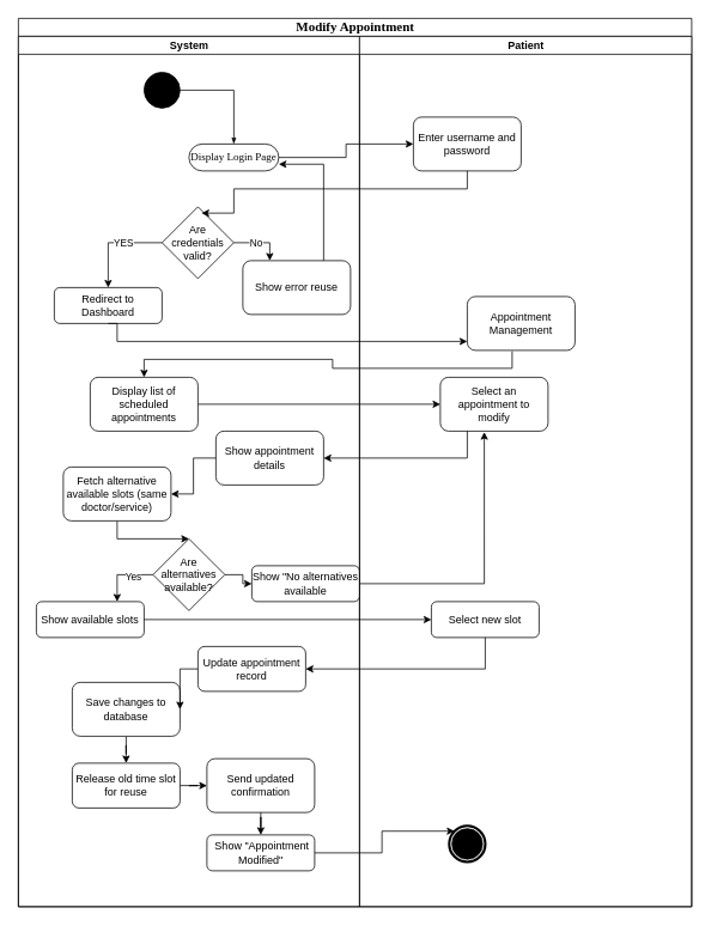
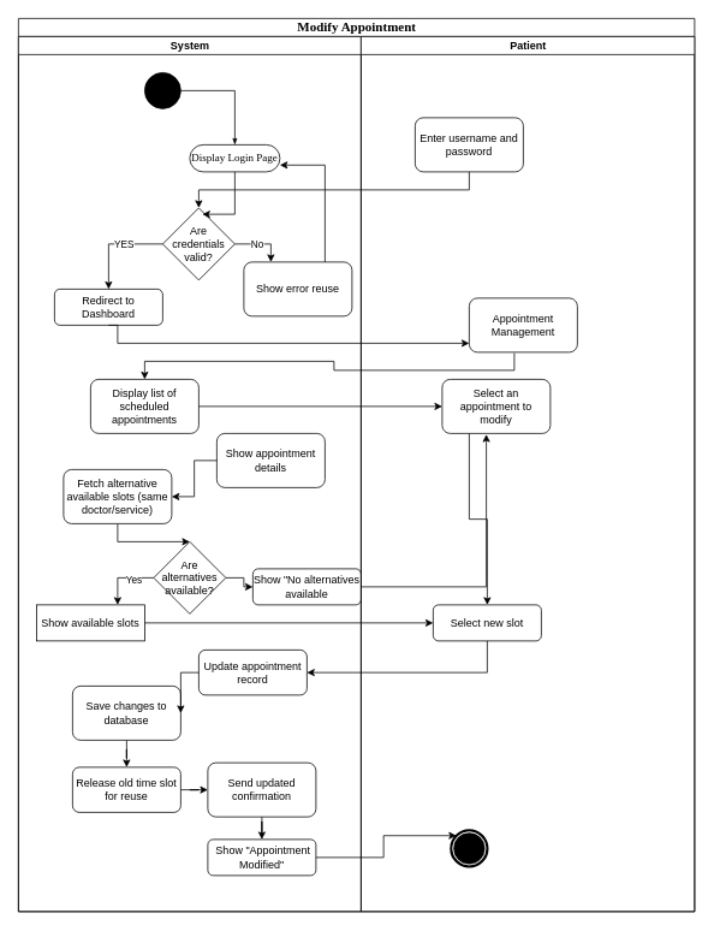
  <mxCell id="0" />
  <mxCell id="1" parent="0" />
  <mxCell id="2" value="&lt;span style=&quot;font-size:11.0pt;line-height:107%;&lt;br/&gt;font-family:&amp;quot;Arial&amp;quot;,sans-serif;mso-fareast-font-family:Calibri;mso-fareast-theme-font:&lt;br/&gt;minor-latin;mso-ansi-language:EN-US;mso-fareast-language:EN-US;mso-bidi-language:&lt;br/&gt;AR-SA&quot;&gt;Modify Appointment&lt;/span&gt;" style="swimlane;html=1;childLayout=stackLayout;startSize=20;rounded=0;shadow=0;comic=0;labelBackgroundColor=none;strokeWidth=1;fontFamily=Verdana;fontSize=12;align=center;" parent="1" vertex="1"><mxGeometry x="20" y="20" width="750" height="990" as="geometry" /></mxCell>
  <mxCell id="3" value="System" style="swimlane;html=1;startSize=20;" parent="2" vertex="1"><mxGeometry y="20" width="380" height="970" as="geometry" /></mxCell>
  <mxCell id="4" value="" style="ellipse;whiteSpace=wrap;html=1;rounded=0;shadow=0;comic=0;labelBackgroundColor=none;strokeWidth=1;fillColor=#000000;fontFamily=Verdana;fontSize=12;align=center;" vertex="1" parent="3"><mxGeometry x="140" y="40" width="40" height="40" as="geometry" /></mxCell>
  <mxCell id="5" value="Display Login Page" style="rounded=1;whiteSpace=wrap;html=1;shadow=0;comic=0;labelBackgroundColor=none;strokeWidth=1;fontFamily=Verdana;fontSize=12;align=center;arcSize=50;" vertex="1" parent="3"><mxGeometry x="190" y="120" width="100" height="30" as="geometry" /></mxCell>
  <mxCell id="6" style="edgeStyle=orthogonalEdgeStyle;rounded=0;html=1;labelBackgroundColor=none;startArrow=none;startFill=0;startSize=5;endArrow=classicThin;endFill=1;endSize=5;jettySize=auto;orthogonalLoop=1;strokeWidth=1;fontFamily=Verdana;fontSize=12" edge="1" parent="3" source="4" target="5"><mxGeometry relative="1" as="geometry" /></mxCell>
  <mxCell id="7" value="Are credentials valid?" style="rhombus;whiteSpace=wrap;html=1;" vertex="1" parent="3"><mxGeometry x="160" y="190" width="80" height="80" as="geometry" /></mxCell>
  <mxCell id="8" value="Redirect to Dashboard" style="rounded=1;whiteSpace=wrap;html=1;" vertex="1" parent="3"><mxGeometry x="40" y="280" width="120" height="40" as="geometry" /></mxCell>
  <mxCell id="9" style="edgeStyle=orthogonalEdgeStyle;rounded=0;orthogonalLoop=1;jettySize=auto;html=1;exitX=0;exitY=0.5;exitDx=0;exitDy=0;" edge="1" parent="3" source="7" target="8"><mxGeometry relative="1" as="geometry"><mxPoint x="240" y="340" as="targetPoint" /></mxGeometry></mxCell>
  <mxCell id="10" value="YES" style="edgeLabel;html=1;align=center;verticalAlign=middle;resizable=0;points=[];" vertex="1" connectable="0" parent="9"><mxGeometry x="-0.2" relative="1" as="geometry"><mxPoint as="offset" /></mxGeometry></mxCell>
  <mxCell id="11" style="edgeStyle=orthogonalEdgeStyle;rounded=0;orthogonalLoop=1;jettySize=auto;html=1;entryX=1;entryY=0.75;entryDx=0;entryDy=0;exitX=0.75;exitY=0;exitDx=0;exitDy=0;" edge="1" parent="3" source="12" target="5"><mxGeometry relative="1" as="geometry"><Array as="points"><mxPoint x="340" y="143" /></Array></mxGeometry></mxCell>
  <mxCell id="12" value="Show error reuse" style="rounded=1;whiteSpace=wrap;html=1;" vertex="1" parent="3"><mxGeometry x="250" y="250" width="120" height="60" as="geometry" /></mxCell>
  <mxCell id="13" style="edgeStyle=orthogonalEdgeStyle;rounded=0;orthogonalLoop=1;jettySize=auto;html=1;entryX=0.25;entryY=0;entryDx=0;entryDy=0;" edge="1" parent="3" source="7" target="12"><mxGeometry relative="1" as="geometry"><mxPoint x="260" y="340" as="targetPoint" /></mxGeometry></mxCell>
  <mxCell id="14" value="No" style="edgeLabel;html=1;align=center;verticalAlign=middle;resizable=0;points=[];" vertex="1" connectable="0" parent="13"><mxGeometry x="-0.2" relative="1" as="geometry"><mxPoint as="offset" /></mxGeometry></mxCell>
  <mxCell id="15" value="Display list of scheduled appointments" style="rounded=1;whiteSpace=wrap;html=1;" vertex="1" parent="3"><mxGeometry x="80" y="380" width="120" height="60" as="geometry" /></mxCell>
  <mxCell id="16" value="Show appointment details" style="rounded=1;whiteSpace=wrap;html=1;" vertex="1" parent="3"><mxGeometry x="220" y="440" width="120" height="60" as="geometry" /></mxCell>
  <mxCell id="17" style="edgeStyle=orthogonalEdgeStyle;rounded=0;orthogonalLoop=1;jettySize=auto;html=1;entryX=0.5;entryY=0;entryDx=0;entryDy=0;" edge="1" parent="3" source="18" target="20"><mxGeometry relative="1" as="geometry" /></mxCell>
  <mxCell id="18" value="Fetch alternative available slots (same doctor/service)" style="rounded=1;whiteSpace=wrap;html=1;" vertex="1" parent="3"><mxGeometry x="50" y="480" width="120" height="60" as="geometry" /></mxCell>
  <mxCell id="19" style="edgeStyle=orthogonalEdgeStyle;rounded=0;orthogonalLoop=1;jettySize=auto;html=1;" edge="1" parent="3" source="16" target="18"><mxGeometry relative="1" as="geometry"><mxPoint x="140" y="510" as="targetPoint" /></mxGeometry></mxCell>
  <mxCell id="20" value="Are alternatives available?" style="rhombus;whiteSpace=wrap;html=1;" vertex="1" parent="3"><mxGeometry x="150" y="560" width="80" height="80" as="geometry" /></mxCell>
- <mxCell id="21" value="Show available slots" style="rounded=1;whiteSpace=wrap;html=1;" vertex="1" parent="3"><mxGeometry x="20" y="630" width="120" height="40" as="geometry" /></mxCell>
+ <mxCell id="21" value="Show available slots" style="whiteSpace=wrap;html=1;rounded=0;" vertex="1" parent="3"><mxGeometry x="20" y="630" width="120" height="40" as="geometry" /></mxCell>
  <mxCell id="22" style="edgeStyle=orthogonalEdgeStyle;rounded=0;orthogonalLoop=1;jettySize=auto;html=1;entryX=0.75;entryY=0;entryDx=0;entryDy=0;" edge="1" parent="3" source="20" target="21"><mxGeometry relative="1" as="geometry"><mxPoint x="160" y="680" as="targetPoint" /></mxGeometry></mxCell>
  <mxCell id="23" value="Yes" style="edgeLabel;html=1;align=center;verticalAlign=middle;resizable=0;points=[];" vertex="1" connectable="0" parent="22"><mxGeometry x="-0.343" y="2" relative="1" as="geometry"><mxPoint as="offset" /></mxGeometry></mxCell>
  <mxCell id="24" value="Show &quot;No alternatives available" style="rounded=1;whiteSpace=wrap;html=1;" vertex="1" parent="3"><mxGeometry x="260" y="590" width="120" height="40" as="geometry" /></mxCell>
  <mxCell id="25" style="edgeStyle=orthogonalEdgeStyle;rounded=0;orthogonalLoop=1;jettySize=auto;html=1;" edge="1" parent="3" source="20" target="24"><mxGeometry relative="1" as="geometry"><mxPoint x="250" y="610" as="targetPoint" /></mxGeometry></mxCell>
  <mxCell id="26" value="Update appointment record" style="rounded=1;whiteSpace=wrap;html=1;" vertex="1" parent="3"><mxGeometry x="200" y="680" width="120" height="50" as="geometry" /></mxCell>
  <mxCell id="27" value="Release old time slot for reuse" style="rounded=1;whiteSpace=wrap;html=1;" vertex="1" parent="3"><mxGeometry x="60" y="810" width="120" height="50" as="geometry" /></mxCell>
  <mxCell id="28" value="Send updated confirmation" style="rounded=1;whiteSpace=wrap;html=1;" vertex="1" parent="3"><mxGeometry x="210" y="805" width="120" height="60" as="geometry" /></mxCell>
  <mxCell id="29" style="edgeStyle=orthogonalEdgeStyle;rounded=0;orthogonalLoop=1;jettySize=auto;html=1;" edge="1" parent="3" source="27" target="28"><mxGeometry relative="1" as="geometry"><mxPoint x="210" y="835" as="targetPoint" /></mxGeometry></mxCell>
  <mxCell id="30" value="&amp;nbsp;Show &quot;Appointment Modified&quot;" style="rounded=1;whiteSpace=wrap;html=1;" vertex="1" parent="3"><mxGeometry x="210" y="890" width="120" height="40" as="geometry" /></mxCell>
  <mxCell id="31" style="edgeStyle=orthogonalEdgeStyle;rounded=0;orthogonalLoop=1;jettySize=auto;html=1;" edge="1" parent="3" source="28" target="30"><mxGeometry relative="1" as="geometry"><mxPoint x="270" y="900" as="targetPoint" /></mxGeometry></mxCell>
  <mxCell id="32" value="Patient" style="swimlane;html=1;startSize=20;" vertex="1" parent="2"><mxGeometry x="380" y="20" width="370" height="970" as="geometry" /></mxCell>
  <mxCell id="33" value="" style="shape=mxgraph.bpmn.shape;html=1;verticalLabelPosition=bottom;labelBackgroundColor=#ffffff;verticalAlign=top;perimeter=ellipsePerimeter;outline=end;symbol=terminate;rounded=0;shadow=0;comic=0;strokeWidth=1;fontFamily=Verdana;fontSize=12;align=center;" vertex="1" parent="32"><mxGeometry x="100" y="880" width="40" height="40" as="geometry" /></mxCell>
  <mxCell id="34" value="Enter username and password" style="rounded=1;whiteSpace=wrap;html=1;" vertex="1" parent="32"><mxGeometry x="60" y="90" width="120" height="60" as="geometry" /></mxCell>
  <mxCell id="35" value="Appointment Management" style="rounded=1;whiteSpace=wrap;html=1;" vertex="1" parent="32"><mxGeometry x="120" y="290" width="120" height="60" as="geometry" /></mxCell>
  <mxCell id="36" value="Select an appointment to modify" style="rounded=1;whiteSpace=wrap;html=1;" vertex="1" parent="32"><mxGeometry x="90" y="380" width="120" height="60" as="geometry" /></mxCell>
  <mxCell id="37" value="Select new slot" style="rounded=1;whiteSpace=wrap;html=1;" vertex="1" parent="32"><mxGeometry x="80" y="630" width="120" height="40" as="geometry" /></mxCell>
- <mxCell id="38" style="edgeStyle=orthogonalEdgeStyle;rounded=0;orthogonalLoop=1;jettySize=auto;html=1;" edge="1" parent="2" source="5" target="34"><mxGeometry relative="1" as="geometry"><mxPoint x="420" y="155" as="targetPoint" /></mxGeometry></mxCell>
+ <mxCell id="38" style="edgeStyle=orthogonalEdgeStyle;rounded=0;orthogonalLoop=1;jettySize=auto;html=1;" edge="1" parent="2" source="5" target="7"><mxGeometry relative="1" as="geometry"><mxPoint x="420" y="155" as="targetPoint" /></mxGeometry></mxCell>
  <mxCell id="39" style="edgeStyle=orthogonalEdgeStyle;rounded=0;orthogonalLoop=1;jettySize=auto;html=1;entryX=0.55;entryY=0.088;entryDx=0;entryDy=0;entryPerimeter=0;" edge="1" parent="2" source="34" target="7"><mxGeometry relative="1" as="geometry"><Array as="points"><mxPoint x="500" y="190" /><mxPoint x="240" y="190" /><mxPoint x="240" y="217" /></Array></mxGeometry></mxCell>
  <mxCell id="40" style="edgeStyle=orthogonalEdgeStyle;rounded=0;orthogonalLoop=1;jettySize=auto;html=1;exitX=0.5;exitY=1;exitDx=0;exitDy=0;" edge="1" parent="2" source="8" target="35"><mxGeometry relative="1" as="geometry"><mxPoint x="490" y="420" as="targetPoint" /><Array as="points"><mxPoint x="110" y="340" /><mxPoint x="110" y="360" /><mxPoint x="550" y="360" /></Array></mxGeometry></mxCell>
  <mxCell id="41" style="edgeStyle=orthogonalEdgeStyle;rounded=0;orthogonalLoop=1;jettySize=auto;html=1;exitX=0.417;exitY=1.017;exitDx=0;exitDy=0;exitPerimeter=0;" edge="1" parent="2" source="35" target="15"><mxGeometry relative="1" as="geometry"><mxPoint x="170" y="490" as="targetPoint" /></mxGeometry></mxCell>
  <mxCell id="42" style="edgeStyle=orthogonalEdgeStyle;rounded=0;orthogonalLoop=1;jettySize=auto;html=1;" edge="1" parent="2" source="15" target="36"><mxGeometry relative="1" as="geometry"><mxPoint x="460" y="510" as="targetPoint" /></mxGeometry></mxCell>
- <mxCell id="43" style="edgeStyle=orthogonalEdgeStyle;rounded=0;orthogonalLoop=1;jettySize=auto;html=1;exitX=0.25;exitY=1;exitDx=0;exitDy=0;" edge="1" parent="2" source="36" target="16"><mxGeometry relative="1" as="geometry"><mxPoint x="170" y="570" as="targetPoint" /></mxGeometry></mxCell>
+ <mxCell id="43" style="edgeStyle=orthogonalEdgeStyle;rounded=0;orthogonalLoop=1;jettySize=auto;html=1;exitX=0.25;exitY=1;exitDx=0;exitDy=0;" edge="1" parent="2" source="36" target="37"><mxGeometry relative="1" as="geometry"><mxPoint x="170" y="570" as="targetPoint" /></mxGeometry></mxCell>
  <mxCell id="44" style="edgeStyle=orthogonalEdgeStyle;rounded=0;orthogonalLoop=1;jettySize=auto;html=1;entryX=0.408;entryY=1.017;entryDx=0;entryDy=0;entryPerimeter=0;" edge="1" parent="2" source="24" target="36"><mxGeometry relative="1" as="geometry" /></mxCell>
  <mxCell id="45" style="edgeStyle=orthogonalEdgeStyle;rounded=0;orthogonalLoop=1;jettySize=auto;html=1;" edge="1" parent="2" source="21" target="37"><mxGeometry relative="1" as="geometry"><mxPoint x="450" y="670" as="targetPoint" /></mxGeometry></mxCell>
  <mxCell id="46" style="edgeStyle=orthogonalEdgeStyle;rounded=0;orthogonalLoop=1;jettySize=auto;html=1;entryX=1;entryY=0.5;entryDx=0;entryDy=0;exitX=0.5;exitY=1;exitDx=0;exitDy=0;" edge="1" parent="2" source="37" target="26"><mxGeometry relative="1" as="geometry" /></mxCell>
  <mxCell id="47" style="edgeStyle=orthogonalEdgeStyle;rounded=0;orthogonalLoop=1;jettySize=auto;html=1;entryX=0.145;entryY=0.145;entryDx=0;entryDy=0;entryPerimeter=0;" edge="1" parent="2" source="30" target="33"><mxGeometry relative="1" as="geometry" /></mxCell>
  <mxCell id="48" style="edgeStyle=orthogonalEdgeStyle;rounded=0;orthogonalLoop=1;jettySize=auto;html=1;" edge="1" parent="1" source="49" target="27"><mxGeometry relative="1" as="geometry"><mxPoint x="140" y="850" as="targetPoint" /></mxGeometry></mxCell>
  <mxCell id="49" value="Save changes to database" style="rounded=1;whiteSpace=wrap;html=1;" vertex="1" parent="1"><mxGeometry x="80" y="760" width="120" height="60" as="geometry" /></mxCell>
  <mxCell id="50" style="edgeStyle=orthogonalEdgeStyle;rounded=0;orthogonalLoop=1;jettySize=auto;html=1;" edge="1" parent="1" source="26" target="49"><mxGeometry relative="1" as="geometry"><mxPoint x="140" y="790" as="targetPoint" /></mxGeometry></mxCell>
